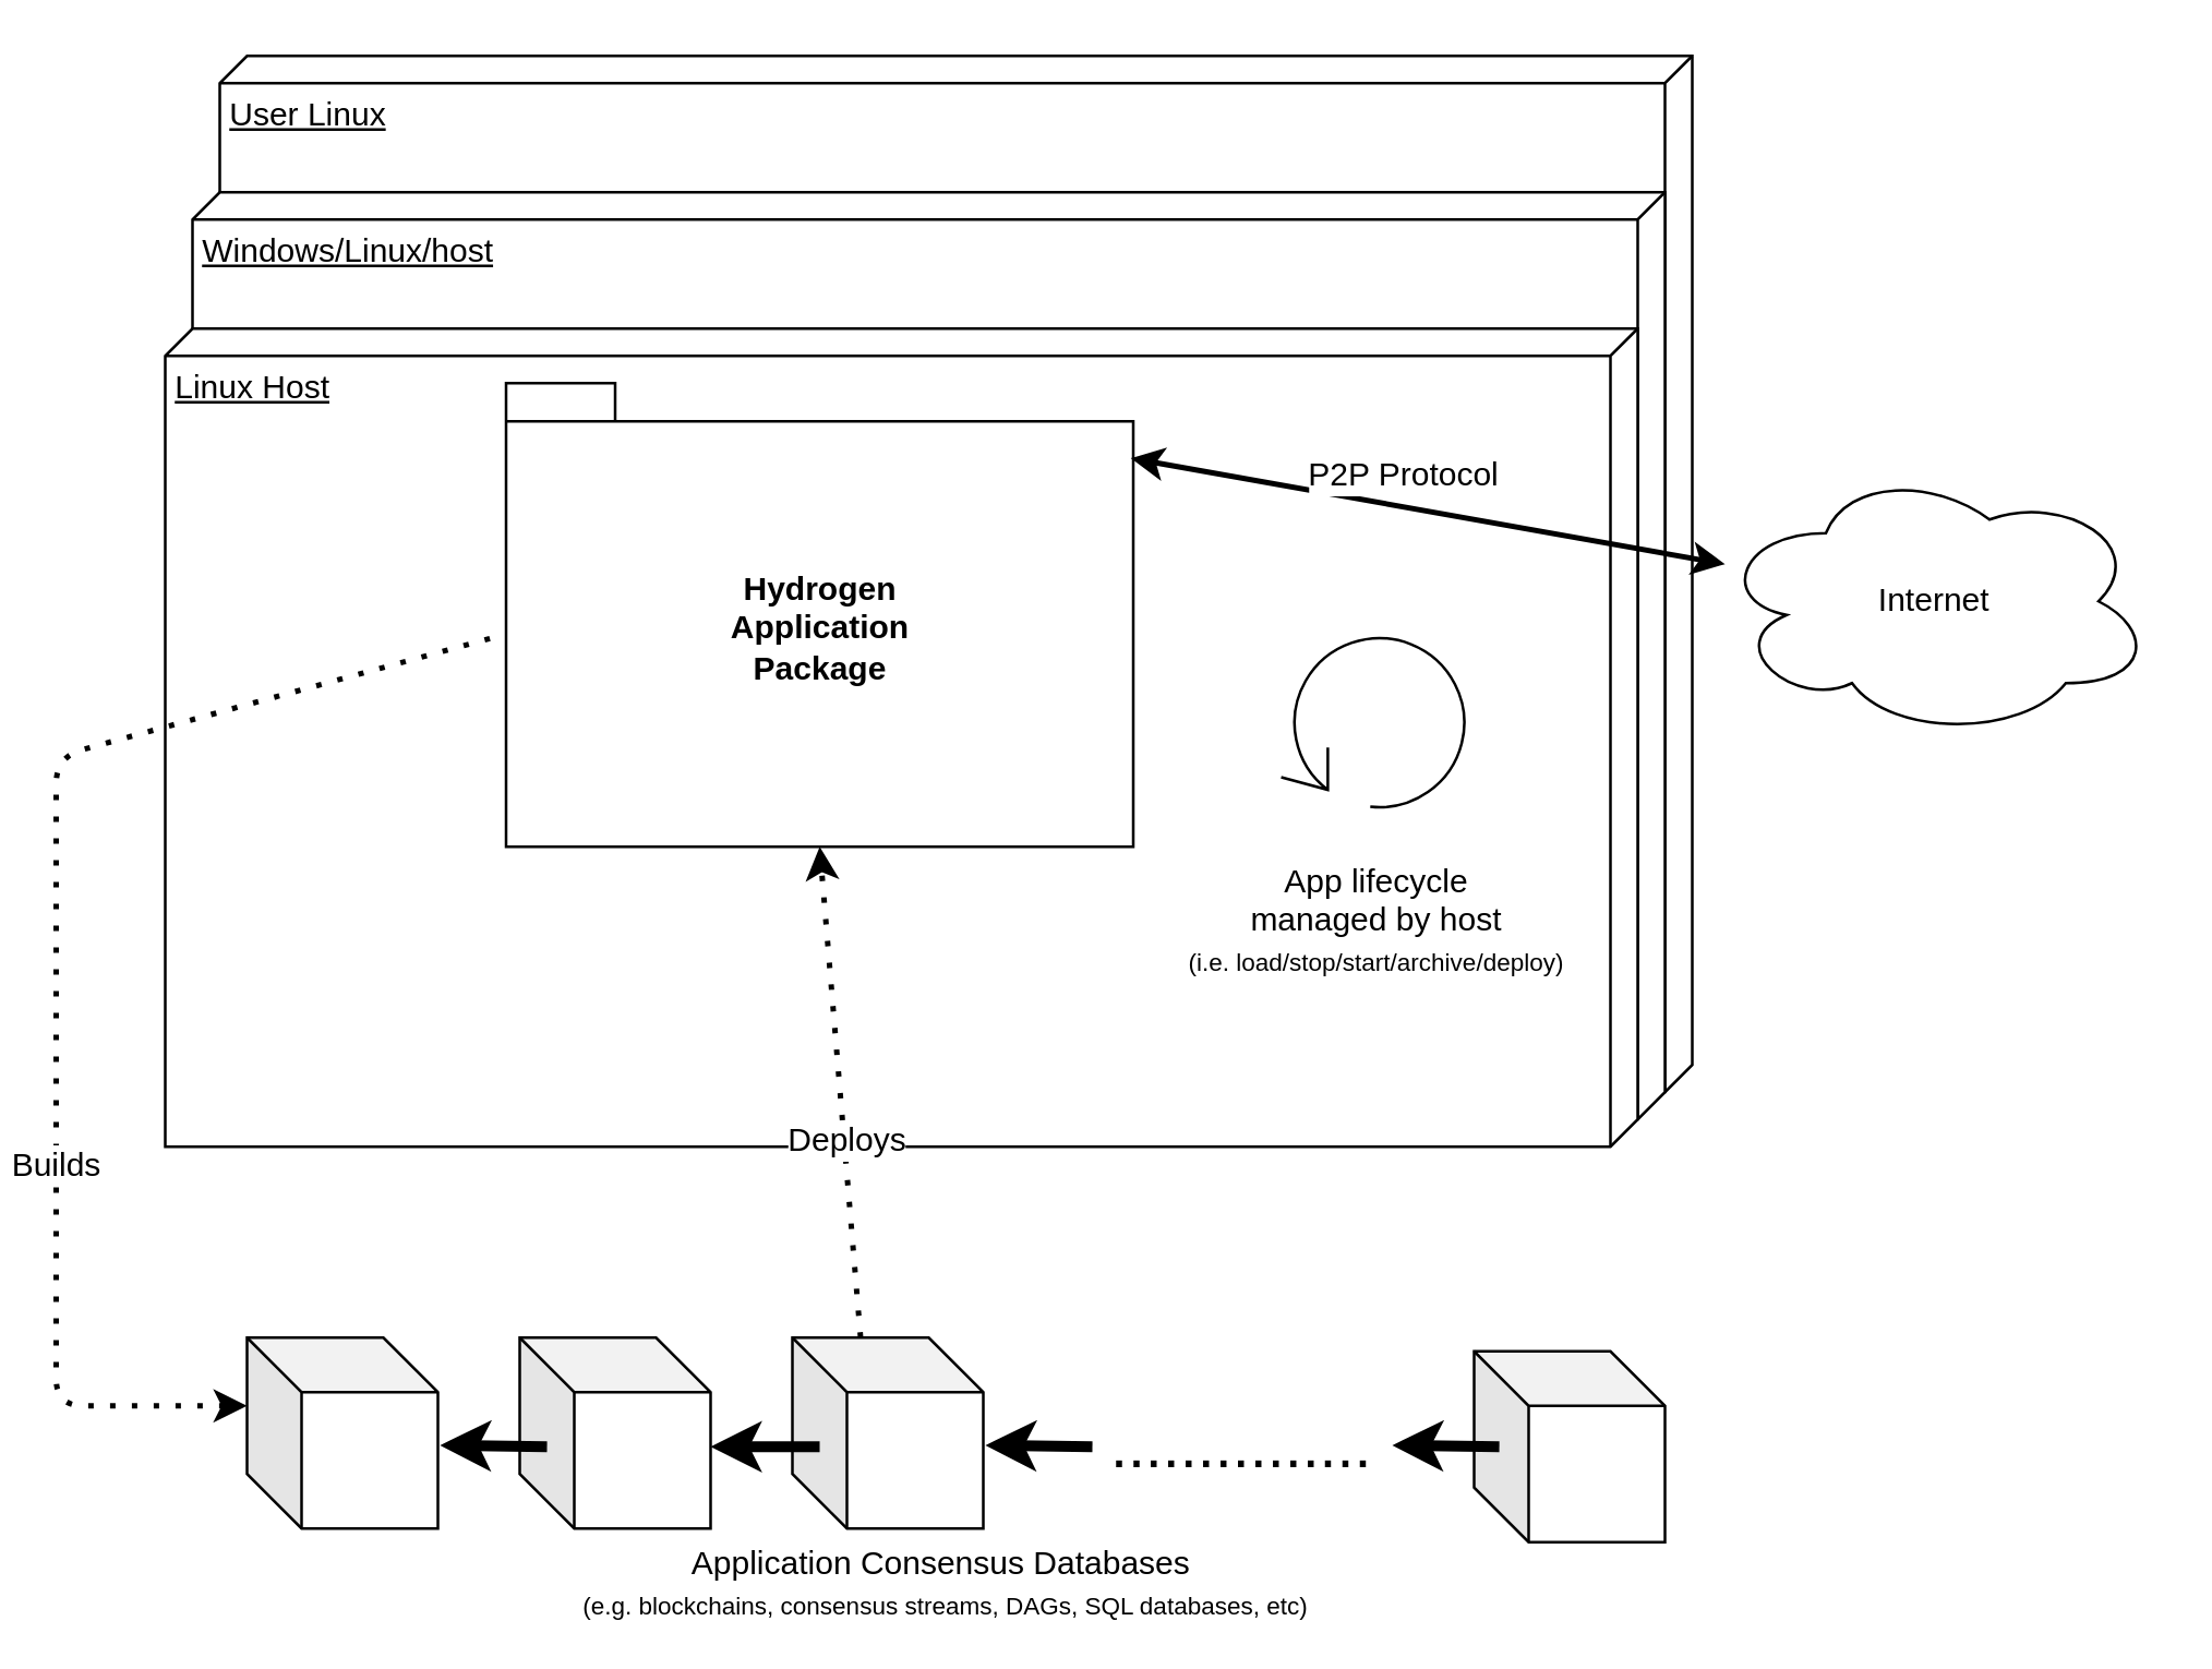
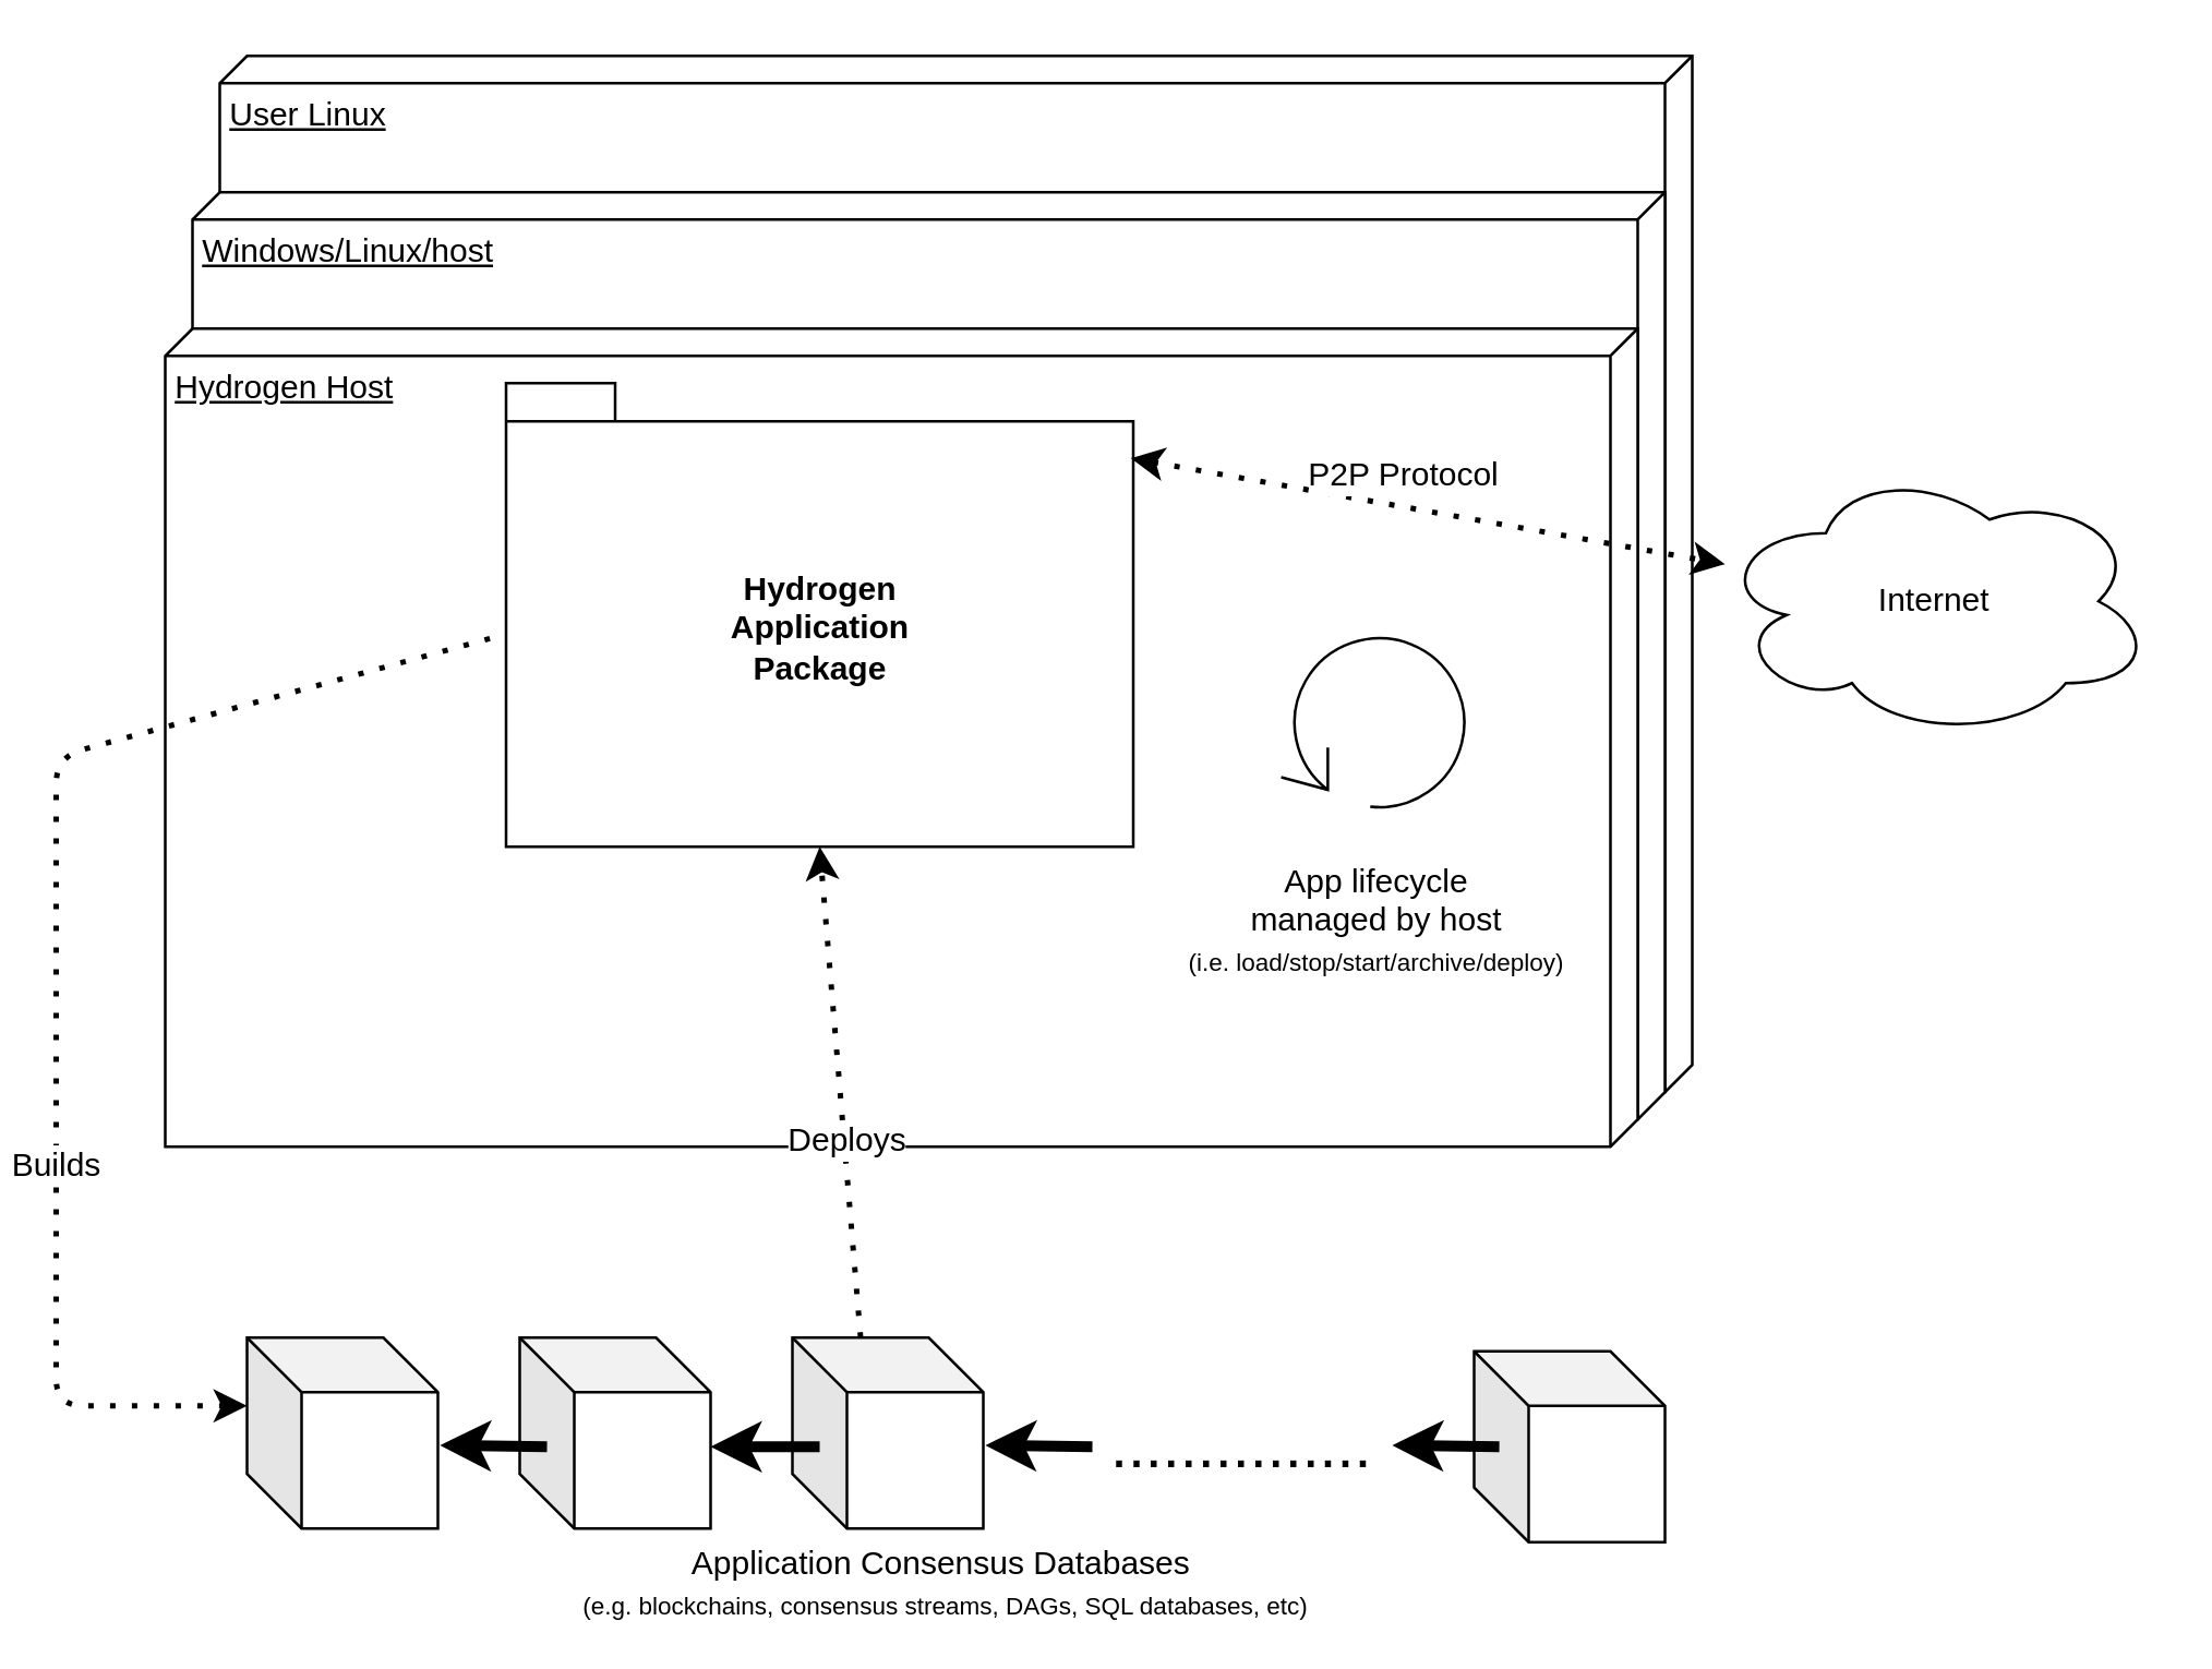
  <mxCell id="0" />
  <mxCell id="1" parent="0" />
  <mxCell id="2" value="User Linux" style="verticalAlign=top;align=left;spacingTop=8;spacingLeft=2;spacingRight=12;shape=cube;size=10;direction=south;fontStyle=4;html=1;" parent="1" vertex="1"><mxGeometry x="80" y="20" width="540" height="380" as="geometry" /></mxCell>
  <mxCell id="3" value="Windows/Linux/host" style="verticalAlign=top;align=left;spacingTop=8;spacingLeft=2;spacingRight=12;shape=cube;size=10;direction=south;fontStyle=4;html=1;" parent="1" vertex="1"><mxGeometry x="70" y="70" width="540" height="340" as="geometry" /></mxCell>
- <mxCell id="4" value="Linux Host" style="verticalAlign=top;align=left;spacingTop=8;spacingLeft=2;spacingRight=12;shape=cube;size=10;direction=south;fontStyle=4;html=1;" parent="1" vertex="1"><mxGeometry x="60" y="120" width="540" height="300" as="geometry" /></mxCell>
+ <mxCell id="4" value="Hydrogen Host" style="verticalAlign=top;align=left;spacingTop=8;spacingLeft=2;spacingRight=12;shape=cube;size=10;direction=south;fontStyle=4;html=1;" parent="1" vertex="1"><mxGeometry x="60" y="120" width="540" height="300" as="geometry" /></mxCell>
  <mxCell id="5" value="Hydrogen&lt;br&gt;Application&lt;br&gt;Package" style="shape=folder;fontStyle=1;spacingTop=10;tabWidth=40;tabHeight=14;tabPosition=left;html=1;" parent="1" vertex="1"><mxGeometry x="185" y="140" width="230" height="170" as="geometry" /></mxCell>
  <mxCell id="6" value="" style="shape=cube;whiteSpace=wrap;html=1;boundedLbl=1;backgroundOutline=1;darkOpacity=0.05;darkOpacity2=0.1;" parent="1" vertex="1"><mxGeometry x="90" y="490" width="70" height="70" as="geometry" /></mxCell>
  <mxCell id="7" value="" style="shape=cube;whiteSpace=wrap;html=1;boundedLbl=1;backgroundOutline=1;darkOpacity=0.05;darkOpacity2=0.1;" parent="1" vertex="1"><mxGeometry x="190" y="490" width="70" height="70" as="geometry" /></mxCell>
  <mxCell id="8" value="" style="shape=cube;whiteSpace=wrap;html=1;boundedLbl=1;backgroundOutline=1;darkOpacity=0.05;darkOpacity2=0.1;" parent="1" vertex="1"><mxGeometry x="290" y="490" width="70" height="70" as="geometry" /></mxCell>
  <mxCell id="9" value="" style="endArrow=classic;html=1;exitX=0.143;exitY=0.571;exitDx=0;exitDy=0;exitPerimeter=0;strokeWidth=4;entryX=1.011;entryY=0.564;entryDx=0;entryDy=0;entryPerimeter=0;" parent="1" source="7" target="6" edge="1"><mxGeometry width="50" height="50" relative="1" as="geometry"><mxPoint x="410" y="450" as="sourcePoint" /><mxPoint x="160" y="527" as="targetPoint" /></mxGeometry></mxCell>
  <mxCell id="10" value="" style="endArrow=classic;html=1;exitX=0.143;exitY=0.571;exitDx=0;exitDy=0;exitPerimeter=0;strokeWidth=4;" parent="1" source="8" edge="1"><mxGeometry width="50" height="50" relative="1" as="geometry"><mxPoint x="210.01" y="539.97" as="sourcePoint" /><mxPoint x="260" y="530" as="targetPoint" /></mxGeometry></mxCell>
  <mxCell id="11" value="" style="endArrow=classic;html=1;exitX=0.143;exitY=0.571;exitDx=0;exitDy=0;exitPerimeter=0;strokeWidth=4;entryX=1.011;entryY=0.564;entryDx=0;entryDy=0;entryPerimeter=0;" parent="1" edge="1"><mxGeometry width="50" height="50" relative="1" as="geometry"><mxPoint x="400.01" y="529.97" as="sourcePoint" /><mxPoint x="360.77" y="529.48" as="targetPoint" /></mxGeometry></mxCell>
  <mxCell id="12" value="" style="shape=cube;whiteSpace=wrap;html=1;boundedLbl=1;backgroundOutline=1;darkOpacity=0.05;darkOpacity2=0.1;" parent="1" vertex="1"><mxGeometry x="540" y="495" width="70" height="70" as="geometry" /></mxCell>
  <mxCell id="13" value="" style="endArrow=classic;html=1;exitX=0.143;exitY=0.571;exitDx=0;exitDy=0;exitPerimeter=0;strokeWidth=4;entryX=1.011;entryY=0.564;entryDx=0;entryDy=0;entryPerimeter=0;" parent="1" edge="1"><mxGeometry width="50" height="50" relative="1" as="geometry"><mxPoint x="549.24" y="529.97" as="sourcePoint" /><mxPoint x="510" y="529.48" as="targetPoint" /></mxGeometry></mxCell>
  <mxCell id="14" value="..............." style="text;html=1;strokeColor=none;fillColor=none;align=center;verticalAlign=middle;whiteSpace=wrap;rounded=0;fontSize=23;" parent="1" vertex="1"><mxGeometry x="400" y="520" width="110" height="20" as="geometry" /></mxCell>
  <mxCell id="15" value="" style="endArrow=none;dashed=1;html=1;dashPattern=1 3;strokeWidth=2;fontSize=23;entryX=0;entryY=0;entryDx=0;entryDy=92;entryPerimeter=0;exitX=0;exitY=0;exitDx=0;exitDy=25;exitPerimeter=0;horizontal=1;startArrow=classic;startFill=1;" parent="1" source="6" target="5" edge="1"><mxGeometry width="50" height="50" relative="1" as="geometry"><mxPoint x="290" y="430" as="sourcePoint" /><mxPoint x="340" y="380" as="targetPoint" /><Array as="points"><mxPoint x="20" y="515" /><mxPoint x="20" y="277" /></Array></mxGeometry></mxCell>
  <mxCell id="16" value="Builds" style="edgeLabel;html=1;align=center;verticalAlign=middle;resizable=0;points=[];fontSize=12;" parent="15" vertex="1" connectable="0"><mxGeometry x="-0.338" y="1" relative="1" as="geometry"><mxPoint as="offset" /></mxGeometry></mxCell>
  <mxCell id="17" value="" style="endArrow=classic;dashed=1;html=1;dashPattern=1 3;strokeWidth=2;fontSize=12;entryX=0.5;entryY=1;entryDx=0;entryDy=0;entryPerimeter=0;exitX=0;exitY=0;exitDx=25;exitDy=0;exitPerimeter=0;endFill=1;" parent="1" source="8" target="5" edge="1"><mxGeometry width="50" height="50" relative="1" as="geometry"><mxPoint x="290" y="420" as="sourcePoint" /><mxPoint x="340" y="370" as="targetPoint" /></mxGeometry></mxCell>
  <mxCell id="18" value="Deploys" style="edgeLabel;html=1;align=center;verticalAlign=middle;resizable=0;points=[];fontSize=12;" parent="17" vertex="1" connectable="0"><mxGeometry x="-0.19" y="-1" relative="1" as="geometry"><mxPoint as="offset" /></mxGeometry></mxCell>
  <mxCell id="19" value="Application Consensus Databases&amp;nbsp;&lt;br&gt;&lt;font style=&quot;font-size: 9px&quot;&gt;(e.g. blockchains, consensus streams, DAGs, SQL databases, etc)&lt;/font&gt;" style="text;html=1;strokeColor=none;fillColor=none;align=center;verticalAlign=middle;whiteSpace=wrap;rounded=0;fontSize=12;" parent="1" vertex="1"><mxGeometry x="154.23" y="570" width="385" height="20" as="geometry" /></mxCell>
  <mxCell id="20" value="" style="shape=mxgraph.bpmn.loop;html=1;outlineConnect=0;fontSize=12;" parent="1" vertex="1"><mxGeometry x="469.23" y="230" width="70" height="67" as="geometry" /></mxCell>
  <mxCell id="21" value="App lifecycle&lt;br&gt;managed by host &lt;br&gt;&lt;font style=&quot;font-size: 9px&quot;&gt;(i.e. load/stop/start/archive/deploy)&lt;/font&gt;" style="text;html=1;strokeColor=none;fillColor=none;align=center;verticalAlign=middle;whiteSpace=wrap;rounded=0;fontSize=12;" parent="1" vertex="1"><mxGeometry x="430" y="290" width="149.23" height="93" as="geometry" /></mxCell>
  <mxCell id="22" value="Internet" style="ellipse;shape=cloud;whiteSpace=wrap;html=1;fontSize=12;" parent="1" vertex="1"><mxGeometry x="629" y="170" width="160" height="100" as="geometry" /></mxCell>
- <mxCell id="23" value="" style="endArrow=classic;dashed=0;html=1;dashPattern=1 3;strokeWidth=2;fontSize=12;exitX=0.996;exitY=0.162;exitDx=0;exitDy=0;exitPerimeter=0;startArrow=classic;startFill=1;endFill=1;" parent="1" source="5" target="22" edge="1"><mxGeometry width="50" height="50" relative="1" as="geometry"><mxPoint x="330" y="310" as="sourcePoint" /><mxPoint x="380" y="260" as="targetPoint" /></mxGeometry></mxCell>
+ <mxCell id="23" value="" style="endArrow=classic;dashed=1;html=1;dashPattern=1 3;strokeWidth=2;fontSize=12;exitX=0.996;exitY=0.162;exitDx=0;exitDy=0;exitPerimeter=0;startArrow=classic;startFill=1;endFill=1;" parent="1" source="5" target="22" edge="1"><mxGeometry width="50" height="50" relative="1" as="geometry"><mxPoint x="330" y="310" as="sourcePoint" /><mxPoint x="380" y="260" as="targetPoint" /></mxGeometry></mxCell>
  <mxCell id="24" value="P2P Protocol" style="edgeLabel;html=1;align=center;verticalAlign=middle;resizable=0;points=[];fontSize=12;" parent="23" vertex="1" connectable="0"><mxGeometry x="-0.104" relative="1" as="geometry"><mxPoint x="2.3" y="-11.65" as="offset" /></mxGeometry></mxCell>
